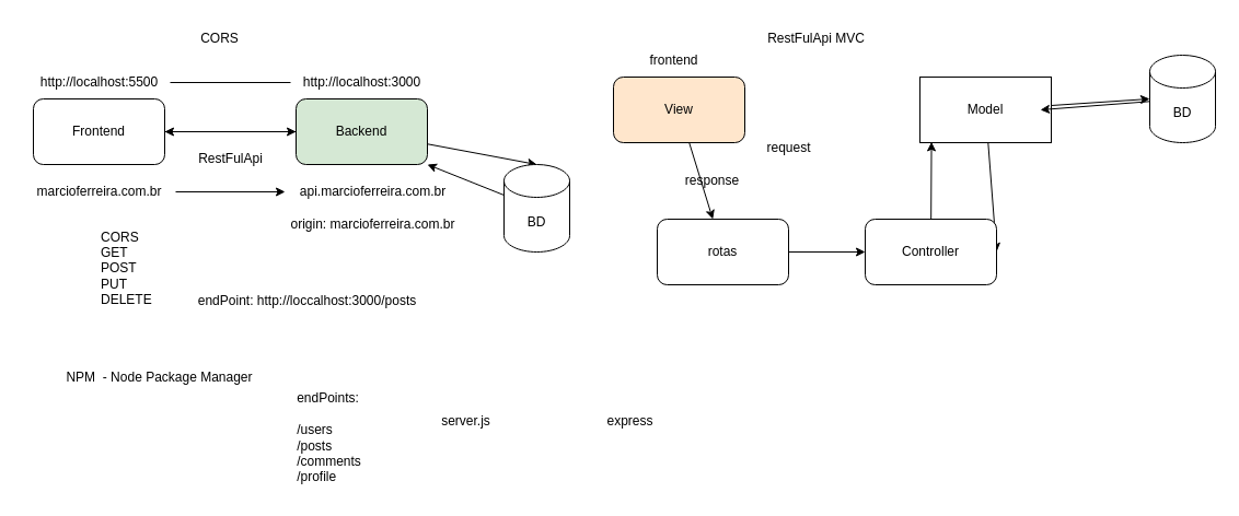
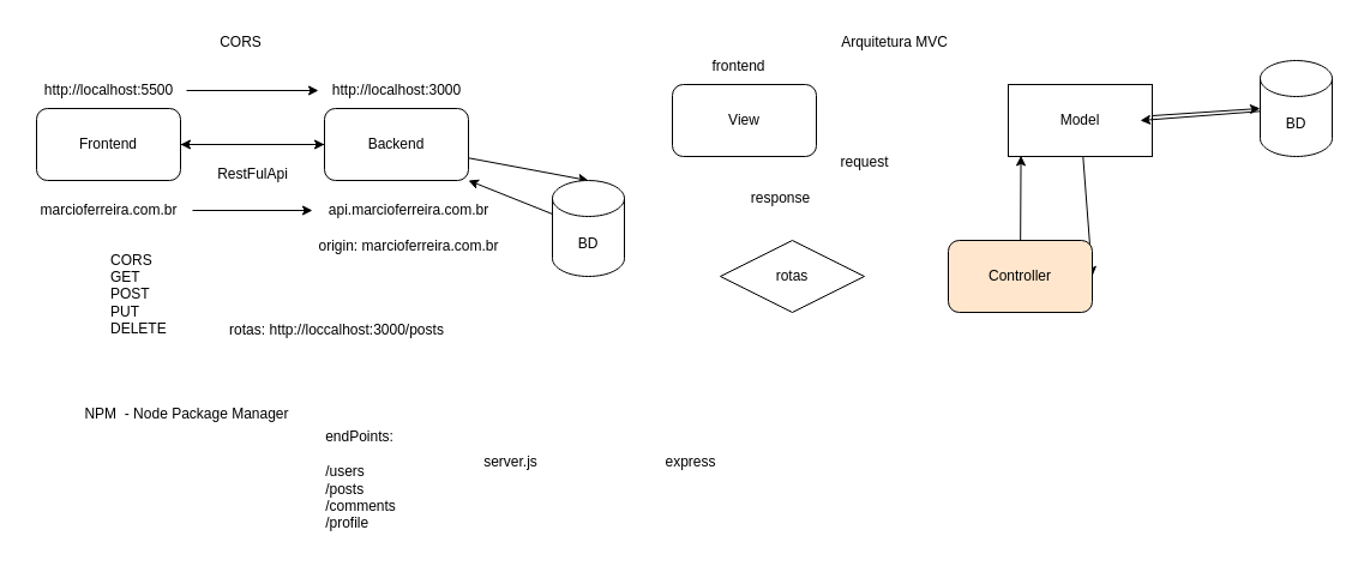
  <mxCell id="0" />
  <mxCell id="1" parent="0" />
  <mxCell id="2" style="edgeStyle=none;html=1;entryX=0;entryY=0.5;entryDx=0;entryDy=0;" parent="1" source="3" target="6" edge="1"><mxGeometry relative="1" as="geometry" /></mxCell>
  <mxCell id="3" value="Frontend" style="rounded=1;whiteSpace=wrap;html=1;" parent="1" vertex="1"><mxGeometry x="30" y="90" width="120" height="60" as="geometry" /></mxCell>
  <mxCell id="4" style="edgeStyle=none;html=1;entryX=0.5;entryY=0;entryDx=0;entryDy=0;entryPerimeter=0;" parent="1" source="6" target="8" edge="1"><mxGeometry relative="1" as="geometry" /></mxCell>
  <mxCell id="5" style="edgeStyle=none;html=1;" parent="1" source="6" edge="1"><mxGeometry relative="1" as="geometry"><mxPoint x="150" y="120" as="targetPoint" /></mxGeometry></mxCell>
- <mxCell id="6" value="Backend" style="rounded=1;whiteSpace=wrap;html=1;fillColor=#d5e8d4;" parent="1" vertex="1"><mxGeometry x="270" y="90" width="120" height="60" as="geometry" /></mxCell>
+ <mxCell id="6" value="Backend" style="rounded=1;whiteSpace=wrap;html=1;" parent="1" vertex="1"><mxGeometry x="270" y="90" width="120" height="60" as="geometry" /></mxCell>
  <mxCell id="7" style="edgeStyle=none;html=1;entryX=1;entryY=1;entryDx=0;entryDy=0;" parent="1" source="8" target="6" edge="1"><mxGeometry relative="1" as="geometry" /></mxCell>
  <mxCell id="8" value="BD" style="shape=cylinder3;whiteSpace=wrap;html=1;boundedLbl=1;backgroundOutline=1;size=15;" parent="1" vertex="1"><mxGeometry x="460" y="150" width="60" height="80" as="geometry" /></mxCell>
  <mxCell id="9" value="RestFulApi" style="text;html=1;align=center;verticalAlign=middle;resizable=0;points=[];autosize=1;strokeColor=none;fillColor=none;" parent="1" vertex="1"><mxGeometry x="170" y="130" width="80" height="30" as="geometry" /></mxCell>
  <mxCell id="10" value="CORS&lt;br&gt;GET&lt;br&gt;POST&lt;br&gt;PUT&lt;br&gt;DELETE" style="text;html=1;align=left;verticalAlign=middle;resizable=0;points=[];autosize=1;strokeColor=none;fillColor=none;" parent="1" vertex="1"><mxGeometry x="90" y="200" width="70" height="90" as="geometry" /></mxCell>
- <mxCell id="11" value="endPoint: http://loccalhost:3000/posts" style="text;html=1;align=center;verticalAlign=middle;resizable=0;points=[];autosize=1;strokeColor=none;fillColor=none;" parent="1" vertex="1"><mxGeometry x="170" y="260" width="220" height="30" as="geometry" /></mxCell>
- <mxCell id="12" style="edgeStyle=none;html=1;endArrow=none;" parent="1" source="13" target="14" edge="1"><mxGeometry relative="1" as="geometry" /></mxCell>
+ <mxCell id="11" value="rotas: http://loccalhost:3000/posts" style="text;html=1;align=center;verticalAlign=middle;resizable=0;points=[];autosize=1;strokeColor=none;fillColor=none;" parent="1" vertex="1"><mxGeometry x="170" y="260" width="220" height="30" as="geometry" /></mxCell>
+ <mxCell id="12" style="edgeStyle=none;html=1;" parent="1" source="13" target="14" edge="1"><mxGeometry relative="1" as="geometry" /></mxCell>
  <mxCell id="13" value="http://localhost:5500" style="text;html=1;align=center;verticalAlign=middle;resizable=0;points=[];autosize=1;strokeColor=none;fillColor=none;" parent="1" vertex="1"><mxGeometry x="25" y="60" width="130" height="30" as="geometry" /></mxCell>
  <mxCell id="14" value="http://localhost:3000" style="text;html=1;align=center;verticalAlign=middle;resizable=0;points=[];autosize=1;strokeColor=none;fillColor=none;" parent="1" vertex="1"><mxGeometry x="265" y="60" width="130" height="30" as="geometry" /></mxCell>
  <mxCell id="15" style="edgeStyle=none;html=1;" parent="1" source="16" target="17" edge="1"><mxGeometry relative="1" as="geometry" /></mxCell>
  <mxCell id="16" value="marcioferreira.com.br" style="text;html=1;align=center;verticalAlign=middle;resizable=0;points=[];autosize=1;strokeColor=none;fillColor=none;" parent="1" vertex="1"><mxGeometry x="20" y="160" width="140" height="30" as="geometry" /></mxCell>
  <mxCell id="17" value="api.marcioferreira.com.br" style="text;html=1;align=center;verticalAlign=middle;resizable=0;points=[];autosize=1;strokeColor=none;fillColor=none;" parent="1" vertex="1"><mxGeometry x="260" y="160" width="160" height="30" as="geometry" /></mxCell>
- <mxCell id="18" value="NPM&amp;nbsp; - Node Package Manager" style="text;html=1;align=center;verticalAlign=middle;resizable=0;points=[];autosize=1;strokeColor=none;fillColor=none;" parent="1" vertex="1"><mxGeometry x="50" y="330" width="190" height="30" as="geometry" /></mxCell>
+ <mxCell id="18" value="NPM&amp;nbsp; - Node Package Manager" style="text;html=1;align=center;verticalAlign=middle;resizable=0;points=[];autosize=1;strokeColor=none;fillColor=none;" parent="1" vertex="1"><mxGeometry x="60" y="330" width="190" height="30" as="geometry" /></mxCell>
  <mxCell id="19" value="CORS" style="text;html=1;align=center;verticalAlign=middle;resizable=0;points=[];autosize=1;strokeColor=none;fillColor=none;" parent="1" vertex="1"><mxGeometry x="170" y="20" width="60" height="30" as="geometry" /></mxCell>
  <mxCell id="20" value="origin: marcioferreira.com.br" style="text;html=1;align=center;verticalAlign=middle;resizable=0;points=[];autosize=1;strokeColor=none;fillColor=none;" parent="1" vertex="1"><mxGeometry x="255" y="190" width="170" height="30" as="geometry" /></mxCell>
  <mxCell id="21" value="server.js" style="text;html=1;align=center;verticalAlign=middle;resizable=0;points=[];autosize=1;strokeColor=none;fillColor=none;" parent="1" vertex="1"><mxGeometry x="390" y="370" width="70" height="30" as="geometry" /></mxCell>
  <mxCell id="22" value="express" style="text;html=1;align=center;verticalAlign=middle;resizable=0;points=[];autosize=1;strokeColor=none;fillColor=none;" parent="1" vertex="1"><mxGeometry x="540" y="370" width="70" height="30" as="geometry" /></mxCell>
  <mxCell id="23" value="&lt;div style=&quot;text-align: left;&quot;&gt;&lt;span style=&quot;background-color: initial;&quot;&gt;endPoints:&lt;/span&gt;&lt;/div&gt;&lt;div style=&quot;text-align: left;&quot;&gt;&lt;br&gt;&lt;/div&gt;&lt;div style=&quot;text-align: left;&quot;&gt;&lt;span style=&quot;background-color: initial;&quot;&gt;/users&lt;/span&gt;&lt;/div&gt;&lt;div style=&quot;text-align: left;&quot;&gt;&lt;span style=&quot;background-color: initial;&quot;&gt;/posts&lt;/span&gt;&lt;/div&gt;&lt;div style=&quot;text-align: left;&quot;&gt;&lt;span style=&quot;background-color: initial;&quot;&gt;/comments&lt;/span&gt;&lt;/div&gt;&lt;div style=&quot;text-align: left;&quot;&gt;&lt;span style=&quot;background-color: initial;&quot;&gt;/profile&lt;/span&gt;&lt;/div&gt;" style="text;html=1;align=center;verticalAlign=middle;resizable=0;points=[];autosize=1;strokeColor=none;fillColor=none;" parent="1" vertex="1"><mxGeometry x="260" y="350" width="80" height="100" as="geometry" /></mxCell>
- <mxCell id="24" value="RestFulApi MVC" style="text;html=1;align=center;verticalAlign=middle;resizable=0;points=[];autosize=1;strokeColor=none;fillColor=none;" parent="1" vertex="1"><mxGeometry x="690" y="20" width="110" height="30" as="geometry" /></mxCell>
+ <mxCell id="24" value="Arquitetura MVC" style="text;html=1;align=center;verticalAlign=middle;resizable=0;points=[];autosize=1;strokeColor=none;fillColor=none;" parent="1" vertex="1"><mxGeometry x="690" y="20" width="110" height="30" as="geometry" /></mxCell>
  <mxCell id="25" style="edgeStyle=none;html=1;entryX=0;entryY=0.5;entryDx=0;entryDy=0;entryPerimeter=0;" parent="1" source="27" target="34" edge="1"><mxGeometry relative="1" as="geometry" /></mxCell>
  <mxCell id="26" style="edgeStyle=none;html=1;entryX=1;entryY=0.5;entryDx=0;entryDy=0;" parent="1" source="27" target="31" edge="1"><mxGeometry relative="1" as="geometry" /></mxCell>
  <mxCell id="27" value="Model" style="whiteSpace=wrap;html=1;rounded=0;" parent="1" vertex="1"><mxGeometry x="840" y="70" width="120" height="60" as="geometry" /></mxCell>
- <mxCell id="28" style="edgeStyle=none;html=1;" parent="1" source="29" target="38" edge="1"><mxGeometry relative="1" as="geometry" /></mxCell>
- <mxCell id="29" value="View" style="rounded=1;whiteSpace=wrap;html=1;fillColor=#ffe6cc;" parent="1" vertex="1"><mxGeometry x="560" y="70" width="120" height="60" as="geometry" /></mxCell>
+ <mxCell id="29" value="View" style="rounded=1;whiteSpace=wrap;html=1;" parent="1" vertex="1"><mxGeometry x="560" y="70" width="120" height="60" as="geometry" /></mxCell>
  <mxCell id="30" style="edgeStyle=none;html=1;entryX=0.088;entryY=0.99;entryDx=0;entryDy=0;entryPerimeter=0;" parent="1" source="31" target="27" edge="1"><mxGeometry relative="1" as="geometry" /></mxCell>
- <mxCell id="31" value="Controller" style="rounded=1;whiteSpace=wrap;html=1;" parent="1" vertex="1"><mxGeometry x="790" y="200" width="120" height="60" as="geometry" /></mxCell>
+ <mxCell id="31" value="Controller" style="rounded=1;whiteSpace=wrap;html=1;fillColor=#ffe6cc;" parent="1" vertex="1"><mxGeometry x="790" y="200" width="120" height="60" as="geometry" /></mxCell>
  <mxCell id="32" value="frontend" style="text;html=1;align=center;verticalAlign=middle;resizable=0;points=[];autosize=1;strokeColor=none;fillColor=none;" parent="1" vertex="1"><mxGeometry x="580" y="40" width="70" height="30" as="geometry" /></mxCell>
  <mxCell id="33" style="edgeStyle=none;html=1;entryX=0.917;entryY=0.5;entryDx=0;entryDy=0;entryPerimeter=0;" parent="1" source="34" target="27" edge="1"><mxGeometry relative="1" as="geometry" /></mxCell>
  <mxCell id="34" value="BD" style="shape=cylinder3;whiteSpace=wrap;html=1;boundedLbl=1;backgroundOutline=1;size=15;" parent="1" vertex="1"><mxGeometry x="1050" y="50" width="60" height="80" as="geometry" /></mxCell>
  <mxCell id="35" value="request" style="text;html=1;align=center;verticalAlign=middle;resizable=0;points=[];autosize=1;strokeColor=none;fillColor=none;" parent="1" vertex="1"><mxGeometry x="690" y="120" width="60" height="30" as="geometry" /></mxCell>
  <mxCell id="36" value="response" style="text;html=1;align=center;verticalAlign=middle;resizable=0;points=[];autosize=1;strokeColor=none;fillColor=none;" parent="1" vertex="1"><mxGeometry x="615" y="150" width="70" height="30" as="geometry" /></mxCell>
- <mxCell id="37" style="edgeStyle=none;html=1;" parent="1" source="38" target="31" edge="1"><mxGeometry relative="1" as="geometry" /></mxCell>
- <mxCell id="38" value="rotas" style="rounded=1;whiteSpace=wrap;html=1;" parent="1" vertex="1"><mxGeometry x="600" y="200" width="120" height="60" as="geometry" /></mxCell>
+ <mxCell id="38" value="rotas" style="rhombus;whiteSpace=wrap;html=1;" parent="1" vertex="1"><mxGeometry x="600" y="200" width="120" height="60" as="geometry" /></mxCell>
